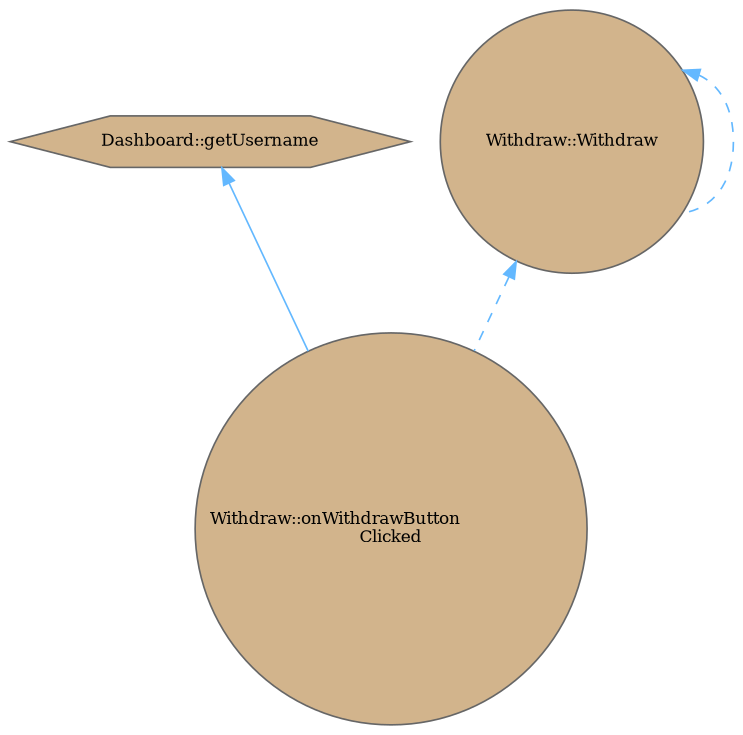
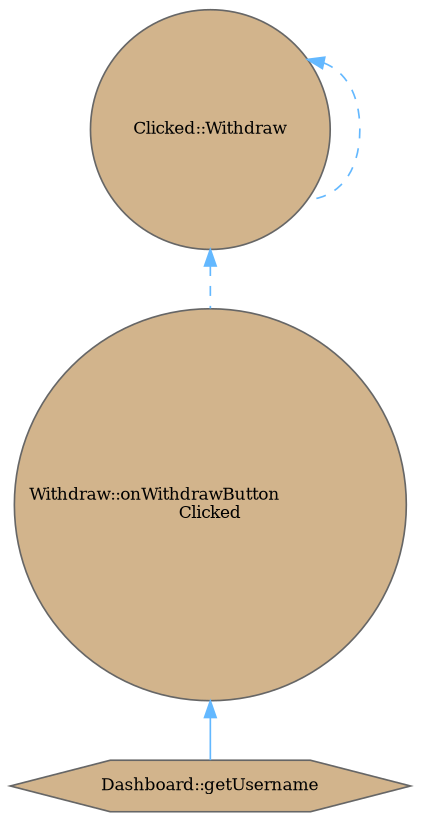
  digraph {
    fontname="DejaVu Serif"
    rankdir=TB
    node [color=grey40 fillcolor=tan fontname="DejaVu Serif" fontsize=10 shape=circle style=filled]
    edge [color=steelblue1 dir=back fontname="DejaVu Serif" fontsize=10 labelfontname=Helvetica labelfontsize=10 style=dashed]
    n1 [color=gray40 fontcolor=black height=0.2 label="Dashboard::getUsername" shape=hexagon width=0.4]
    n2 [height=0.2 label="Withdraw::onWithdrawButton\lClicked" width=0.4]
-   n3 [height=0.2 label="Withdraw::Withdraw" width=0.4]
-   n1 -> n2 [style=solid]
+   n3 [height=0.2 label="Clicked::Withdraw" width=0.4]
+   n2 -> n1 [style=solid]
    n3 -> n2
    n3 -> n3
  }
